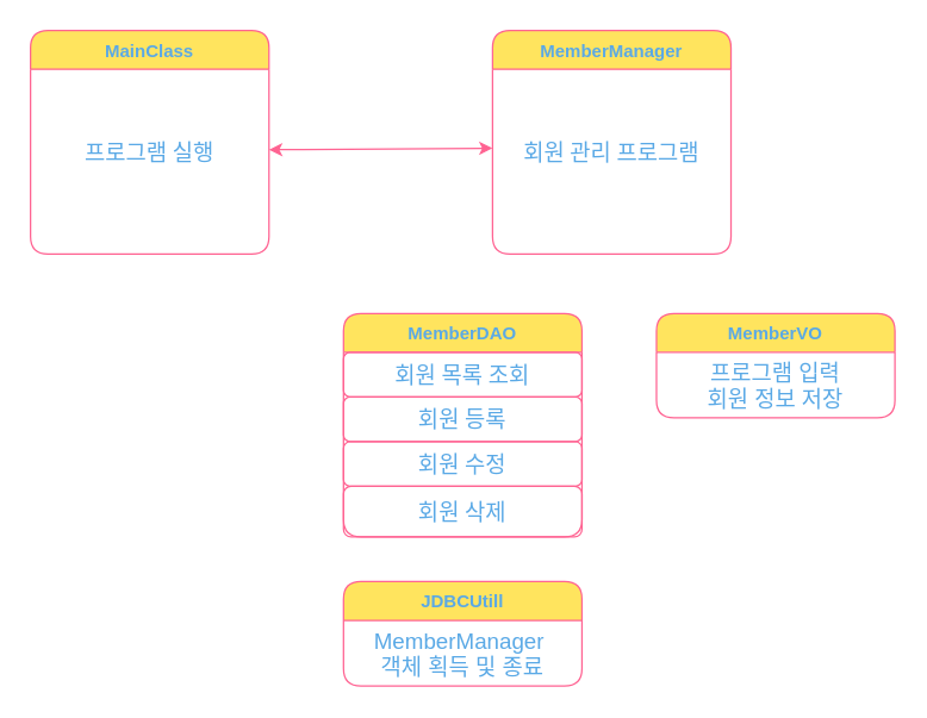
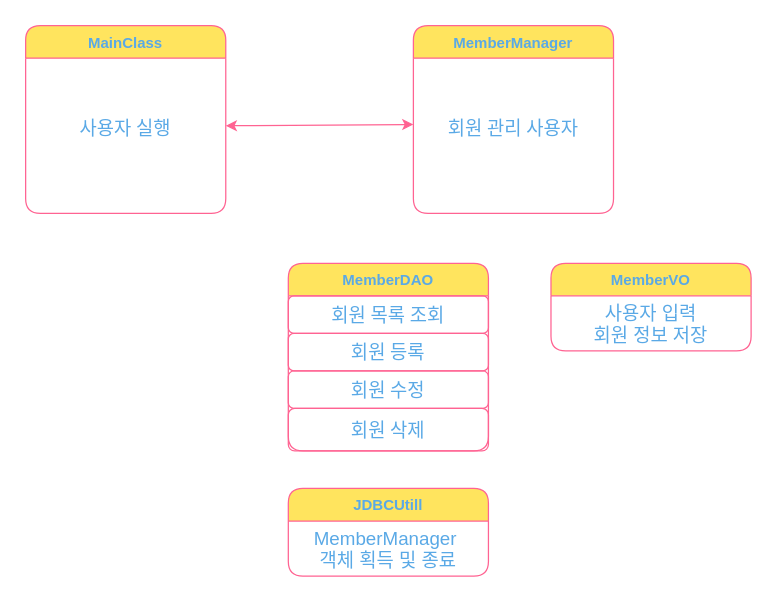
  <mxCell id="0" />
  <mxCell id="1" parent="0" />
  <mxCell id="2" value="MemberManager" style="swimlane;fontStyle=1;align=center;verticalAlign=top;childLayout=stackLayout;horizontal=1;startSize=26;horizontalStack=0;resizeParent=1;resizeLast=0;collapsible=1;marginBottom=0;rounded=1;shadow=0;strokeWidth=1;fillColor=#FFE45E;strokeColor=#FF6392;fontColor=#5AA9E6;" parent="1" vertex="1"><mxGeometry x="330" y="20" width="160" height="150" as="geometry"><mxRectangle x="230" y="140" width="160" height="26" as="alternateBounds" /></mxGeometry></mxCell>
- <mxCell id="3" value="회원 관리 프로그램" style="text;align=center;verticalAlign=middle;spacingLeft=4;spacingRight=4;overflow=hidden;rotatable=0;points=[[0,0.5],[1,0.5]];portConstraint=eastwest;fontColor=#5AA9E6;rounded=1;fontStyle=0;fontSize=15;fontFamily=Comic Sans MS;" vertex="1" parent="2"><mxGeometry y="26" width="160" height="110" as="geometry" /></mxCell>
+ <mxCell id="3" value="회원 관리 사용자" style="text;align=center;verticalAlign=middle;spacingLeft=4;spacingRight=4;overflow=hidden;rotatable=0;points=[[0,0.5],[1,0.5]];portConstraint=eastwest;fontColor=#5AA9E6;rounded=1;fontStyle=0;fontSize=15;fontFamily=Comic Sans MS;" vertex="1" parent="2"><mxGeometry y="26" width="160" height="110" as="geometry" /></mxCell>
  <mxCell id="4" value="MemberDAO" style="swimlane;fontStyle=1;align=center;verticalAlign=top;childLayout=stackLayout;horizontal=1;startSize=26;horizontalStack=0;resizeParent=1;resizeLast=0;collapsible=1;marginBottom=0;rounded=1;shadow=0;strokeWidth=1;fillColor=#FFE45E;strokeColor=#FF6392;fontColor=#5AA9E6;" parent="1" vertex="1"><mxGeometry x="230" y="210" width="160" height="150" as="geometry"><mxRectangle x="350" y="350" width="160" height="26" as="alternateBounds" /></mxGeometry></mxCell>
  <mxCell id="5" value="회원 목록 조회" style="rounded=1;whiteSpace=wrap;html=1;glass=0;fontFamily=Comic Sans MS;fontSize=15;fontColor=#5AA9E6;strokeColor=#FF6392;fillColor=none;gradientColor=none;" vertex="1" parent="4"><mxGeometry y="26" width="160" height="30" as="geometry" /></mxCell>
  <mxCell id="6" value="회원 등록" style="rounded=1;whiteSpace=wrap;html=1;glass=0;fontFamily=Comic Sans MS;fontSize=15;fontColor=#5AA9E6;strokeColor=#FF6392;fillColor=none;gradientColor=none;" vertex="1" parent="4"><mxGeometry y="56" width="160" height="30" as="geometry" /></mxCell>
  <mxCell id="7" value="회원 수정" style="rounded=1;whiteSpace=wrap;html=1;glass=0;fontFamily=Comic Sans MS;fontSize=15;fontColor=#5AA9E6;strokeColor=#FF6392;fillColor=none;gradientColor=none;" vertex="1" parent="4"><mxGeometry y="86" width="160" height="30" as="geometry" /></mxCell>
  <mxCell id="8" value="회원 삭제" style="rounded=1;whiteSpace=wrap;html=1;glass=0;fontFamily=Comic Sans MS;fontSize=15;fontColor=#5AA9E6;strokeColor=#FF6392;fillColor=none;gradientColor=none;" vertex="1" parent="4"><mxGeometry y="116" width="160" height="34" as="geometry" /></mxCell>
  <mxCell id="9" value="MemberVO" style="swimlane;fontStyle=1;align=center;verticalAlign=middle;childLayout=stackLayout;horizontal=1;startSize=26;horizontalStack=0;resizeParent=1;resizeLast=0;collapsible=1;marginBottom=0;rounded=1;shadow=0;strokeWidth=1;fillColor=#FFE45E;strokeColor=#FF6392;fontColor=#5AA9E6;" parent="1" vertex="1"><mxGeometry x="440" y="210" width="160" height="70" as="geometry"><mxRectangle x="340" y="380" width="170" height="26" as="alternateBounds" /></mxGeometry></mxCell>
- <mxCell id="10" value="프로그램 입력 &#10;회원 정보 저장" style="text;align=center;verticalAlign=middle;spacingLeft=4;spacingRight=4;overflow=hidden;rotatable=0;points=[[0,0.5],[1,0.5]];portConstraint=eastwest;fontColor=#5AA9E6;rounded=1;fontSize=15;" parent="9" vertex="1"><mxGeometry y="26" width="160" height="44" as="geometry" /></mxCell>
+ <mxCell id="10" value="사용자 입력 &#10;회원 정보 저장" style="text;align=center;verticalAlign=middle;spacingLeft=4;spacingRight=4;overflow=hidden;rotatable=0;points=[[0,0.5],[1,0.5]];portConstraint=eastwest;fontColor=#5AA9E6;rounded=1;fontSize=15;" parent="9" vertex="1"><mxGeometry y="26" width="160" height="44" as="geometry" /></mxCell>
  <mxCell id="11" value="MainClass" style="swimlane;fontStyle=1;align=center;verticalAlign=top;childLayout=stackLayout;horizontal=1;startSize=26;horizontalStack=0;resizeParent=1;resizeLast=0;collapsible=1;marginBottom=0;rounded=1;shadow=0;strokeWidth=1;fillColor=#FFE45E;strokeColor=#FF6392;fontColor=#5AA9E6;glass=0;" parent="1" vertex="1"><mxGeometry x="20" y="20" width="160" height="150" as="geometry"><mxRectangle x="550" y="140" width="160" height="26" as="alternateBounds" /></mxGeometry></mxCell>
- <mxCell id="12" value="프로그램 실행" style="text;align=center;verticalAlign=middle;spacingLeft=4;spacingRight=4;overflow=hidden;rotatable=0;points=[[0,0.5],[1,0.5]];portConstraint=eastwest;fontColor=#5AA9E6;rounded=1;fontStyle=0;fontSize=15;fontFamily=Comic Sans MS;" parent="11" vertex="1"><mxGeometry y="26" width="160" height="110" as="geometry" /></mxCell>
+ <mxCell id="12" value="사용자 실행" style="text;align=center;verticalAlign=middle;spacingLeft=4;spacingRight=4;overflow=hidden;rotatable=0;points=[[0,0.5],[1,0.5]];portConstraint=eastwest;fontColor=#5AA9E6;rounded=1;fontStyle=0;fontSize=15;fontFamily=Comic Sans MS;" parent="11" vertex="1"><mxGeometry y="26" width="160" height="110" as="geometry" /></mxCell>
  <mxCell id="13" value="" style="endArrow=open;shadow=0;strokeWidth=1;rounded=1;endFill=1;edgeStyle=elbowEdgeStyle;elbow=vertical;strokeColor=#FF6392;fontColor=#5AA9E6;" parent="1" edge="1"><mxGeometry x="0.5" y="41" relative="1" as="geometry"><mxPoint x="230" y="110" as="sourcePoint" /><mxPoint x="230" y="110" as="targetPoint" /><mxPoint x="-40" y="32" as="offset" /><Array as="points"><mxPoint x="230" y="110" /><mxPoint x="210" y="110" /><mxPoint x="200" y="120" /></Array></mxGeometry></mxCell>
  <mxCell id="14" value="JDBCUtill" style="swimlane;fontStyle=1;align=center;verticalAlign=top;childLayout=stackLayout;horizontal=1;startSize=26;horizontalStack=0;resizeParent=1;resizeLast=0;collapsible=1;marginBottom=0;rounded=1;shadow=0;strokeWidth=1;fillColor=#FFE45E;strokeColor=#FF6392;fontColor=#5AA9E6;" vertex="1" parent="1"><mxGeometry x="230" y="390" width="160" height="70" as="geometry"><mxRectangle x="340" y="380" width="170" height="26" as="alternateBounds" /></mxGeometry></mxCell>
  <mxCell id="15" value="MemberManager &#10;객체 획득 및 종료" style="text;align=center;verticalAlign=middle;spacingLeft=4;spacingRight=4;overflow=hidden;rotatable=0;points=[[0,0.5],[1,0.5]];portConstraint=eastwest;fontColor=#5AA9E6;rounded=1;fontSize=15;" vertex="1" parent="14"><mxGeometry y="26" width="160" height="44" as="geometry" /></mxCell>
  <mxCell id="16" value="" style="endArrow=classic;startArrow=classic;html=1;rounded=1;fontFamily=Comic Sans MS;fontSize=15;fontColor=#5AA9E6;strokeColor=#FF6392;fillColor=#FFE45E;" edge="1" parent="1"><mxGeometry width="50" height="50" relative="1" as="geometry"><mxPoint x="180" y="100" as="sourcePoint" /><mxPoint x="330" y="99" as="targetPoint" /></mxGeometry></mxCell>
